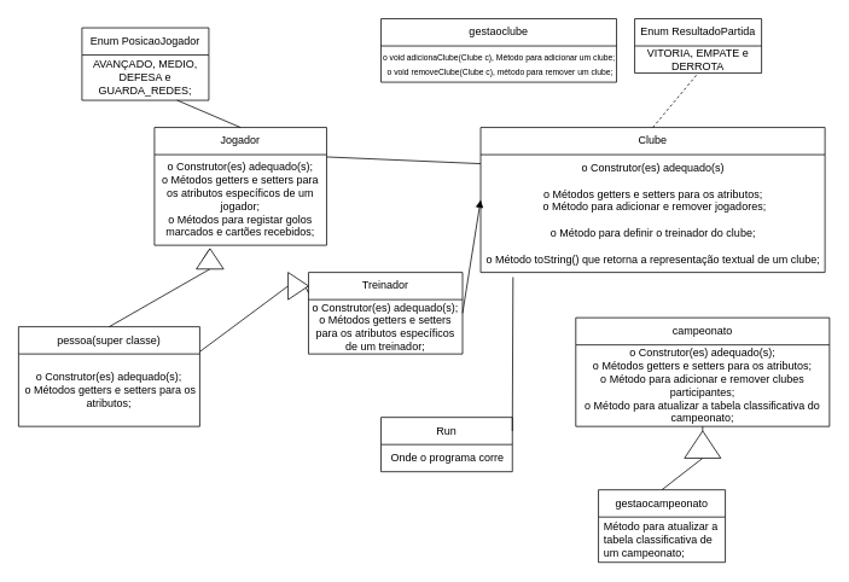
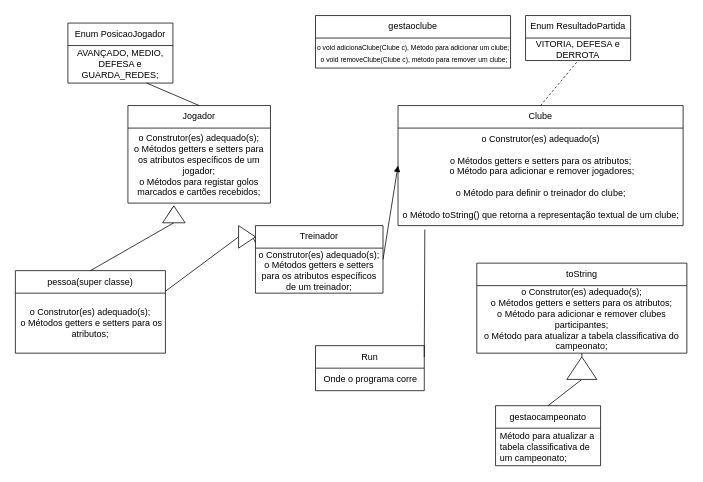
  <mxCell id="0" />
  <mxCell id="1" parent="0" />
  <mxCell id="2" value="Enum ResultadoPartida" style="swimlane;fontStyle=0;childLayout=stackLayout;horizontal=1;startSize=30;horizontalStack=0;resizeParent=1;resizeParentMax=0;resizeLast=0;collapsible=1;marginBottom=0;whiteSpace=wrap;html=1;" vertex="1" parent="1"><mxGeometry x="700" y="20" width="140" height="60" as="geometry" /></mxCell>
- <mxCell id="3" value=" VITORIA, EMPATE e DERROTA" style="text;html=1;strokeColor=none;fillColor=none;align=center;verticalAlign=middle;whiteSpace=wrap;rounded=0;" vertex="1" parent="2"><mxGeometry y="30" width="140" height="30" as="geometry" /></mxCell>
+ <mxCell id="3" value=" VITORIA, DEFESA e DERROTA" style="text;html=1;strokeColor=none;fillColor=none;align=center;verticalAlign=middle;whiteSpace=wrap;rounded=0;" vertex="1" parent="2"><mxGeometry y="30" width="140" height="30" as="geometry" /></mxCell>
  <mxCell id="4" value="Enum PosicaoJogador" style="swimlane;fontStyle=0;childLayout=stackLayout;horizontal=1;startSize=30;horizontalStack=0;resizeParent=1;resizeParentMax=0;resizeLast=0;collapsible=1;marginBottom=0;whiteSpace=wrap;html=1;" vertex="1" parent="1"><mxGeometry x="90" y="30" width="140" height="80" as="geometry" /></mxCell>
  <mxCell id="5" value=" AVANÇADO, MEDIO, DEFESA e GUARDA_REDES;" style="text;html=1;strokeColor=none;fillColor=none;align=center;verticalAlign=middle;whiteSpace=wrap;rounded=0;" vertex="1" parent="4"><mxGeometry y="30" width="140" height="50" as="geometry" /></mxCell>
  <mxCell id="6" value="Jogador" style="swimlane;fontStyle=0;childLayout=stackLayout;horizontal=1;startSize=30;horizontalStack=0;resizeParent=1;resizeParentMax=0;resizeLast=0;collapsible=1;marginBottom=0;whiteSpace=wrap;html=1;" vertex="1" parent="1"><mxGeometry x="170" y="140" width="190" height="130" as="geometry" /></mxCell>
  <mxCell id="7" value="o Construtor(es) adequado(s);&lt;br/&gt;o Métodos getters e setters para os atributos específicos de um jogador;&lt;br/&gt;o Métodos para registar golos marcados e cartões recebidos;" style="text;html=1;strokeColor=none;fillColor=none;align=center;verticalAlign=middle;whiteSpace=wrap;rounded=0;" vertex="1" parent="6"><mxGeometry y="30" width="190" height="100" as="geometry" /></mxCell>
  <mxCell id="8" value="Clube" style="swimlane;fontStyle=0;childLayout=stackLayout;horizontal=1;startSize=30;horizontalStack=0;resizeParent=1;resizeParentMax=0;resizeLast=0;collapsible=1;marginBottom=0;whiteSpace=wrap;html=1;" vertex="1" parent="1"><mxGeometry x="530" y="140" width="380" height="160" as="geometry" /></mxCell>
  <mxCell id="9" value="o Construtor(es) adequado(s)&lt;br/&gt;&lt;br&gt;o Métodos getters e setters para os atributos;&lt;br&gt;&amp;nbsp;o Método para adicionar e remover jogadores;&lt;br/&gt;&lt;br&gt;o Método para definir o treinador do clube;&lt;br/&gt;&lt;br&gt;o Método toString() que retorna a representação textual de um clube;" style="text;html=1;align=center;verticalAlign=middle;resizable=0;points=[];autosize=1;strokeColor=none;fillColor=none;" vertex="1" parent="8"><mxGeometry y="30" width="380" height="130" as="geometry" /></mxCell>
  <mxCell id="10" value="gestaoclube" style="swimlane;fontStyle=0;childLayout=stackLayout;horizontal=1;startSize=30;horizontalStack=0;resizeParent=1;resizeParentMax=0;resizeLast=0;collapsible=1;marginBottom=0;whiteSpace=wrap;html=1;" vertex="1" parent="1"><mxGeometry x="420" y="20" width="260" height="70" as="geometry" /></mxCell>
  <mxCell id="11" value="&lt;font style=&quot;font-size: 9px;&quot;&gt;o void adicionaClube(Clube c), Método para adicionar um clube;&lt;br&gt;&amp;nbsp;o void removeClube(Clube c), método para remover um clube;&lt;/font&gt;" style="text;html=1;align=center;verticalAlign=middle;resizable=0;points=[];autosize=1;strokeColor=none;fillColor=none;" vertex="1" parent="10"><mxGeometry y="30" width="260" height="40" as="geometry" /></mxCell>
  <mxCell id="12" value="pessoa(super classe)" style="swimlane;fontStyle=0;childLayout=stackLayout;horizontal=1;startSize=30;horizontalStack=0;resizeParent=1;resizeParentMax=0;resizeLast=0;collapsible=1;marginBottom=0;whiteSpace=wrap;html=1;" vertex="1" parent="1"><mxGeometry x="20" y="360" width="200" height="110" as="geometry" /></mxCell>
  <mxCell id="13" value="o Construtor(es) adequado(s);&lt;br&gt;&amp;nbsp;o Métodos getters e setters para os atributos;" style="text;html=1;strokeColor=none;fillColor=none;align=center;verticalAlign=middle;whiteSpace=wrap;rounded=0;" vertex="1" parent="12"><mxGeometry y="30" width="200" height="80" as="geometry" /></mxCell>
  <mxCell id="14" value="Treinador" style="swimlane;fontStyle=0;childLayout=stackLayout;horizontal=1;startSize=30;horizontalStack=0;resizeParent=1;resizeParentMax=0;resizeLast=0;collapsible=1;marginBottom=0;whiteSpace=wrap;html=1;" vertex="1" parent="1"><mxGeometry x="340" y="300" width="170" height="90" as="geometry" /></mxCell>
  <mxCell id="15" value="o Construtor(es) adequado(s);&lt;br/&gt;o Métodos getters e setters para os atributos específicos de um treinador;" style="text;html=1;strokeColor=none;fillColor=none;align=center;verticalAlign=middle;whiteSpace=wrap;rounded=0;" vertex="1" parent="14"><mxGeometry y="30" width="170" height="60" as="geometry" /></mxCell>
- <mxCell id="16" value="campeonato" style="swimlane;fontStyle=0;childLayout=stackLayout;horizontal=1;startSize=30;horizontalStack=0;resizeParent=1;resizeParentMax=0;resizeLast=0;collapsible=1;marginBottom=0;whiteSpace=wrap;html=1;" vertex="1" parent="1"><mxGeometry x="635" y="350" width="280" height="120" as="geometry" /></mxCell>
+ <mxCell id="16" value="toString" style="swimlane;fontStyle=0;childLayout=stackLayout;horizontal=1;startSize=30;horizontalStack=0;resizeParent=1;resizeParentMax=0;resizeLast=0;collapsible=1;marginBottom=0;whiteSpace=wrap;html=1;" vertex="1" parent="1"><mxGeometry x="635" y="350" width="280" height="120" as="geometry" /></mxCell>
  <mxCell id="17" value="o Construtor(es) adequado(s);&lt;br/&gt;o Métodos getters e setters para os atributos;&lt;br/&gt;o Método para adicionar e remover clubes participantes;&lt;br/&gt;o Método para atualizar a tabela classificativa do campeonato;" style="text;html=1;strokeColor=none;fillColor=none;align=center;verticalAlign=middle;whiteSpace=wrap;rounded=0;" vertex="1" parent="16"><mxGeometry y="30" width="280" height="90" as="geometry" /></mxCell>
  <mxCell id="18" value="" style="endArrow=none;html=1;rounded=0;entryX=0.75;entryY=1;entryDx=0;entryDy=0;exitX=0.5;exitY=0;exitDx=0;exitDy=0;" edge="1" parent="1" source="6" target="4"><mxGeometry width="50" height="50" relative="1" as="geometry"><mxPoint x="450" y="310" as="sourcePoint" /><mxPoint x="500" y="260" as="targetPoint" /></mxGeometry></mxCell>
  <mxCell id="19" value="" style="endArrow=none;html=1;rounded=0;entryX=1;entryY=0.5;entryDx=0;entryDy=0;exitX=0.5;exitY=0;exitDx=0;exitDy=0;" edge="1" parent="1" source="28" target="28"><mxGeometry width="50" height="50" relative="1" as="geometry"><mxPoint x="450" y="310" as="sourcePoint" /><mxPoint x="500" y="260" as="targetPoint" /></mxGeometry></mxCell>
  <mxCell id="20" value="" style="endArrow=none;html=1;rounded=0;exitX=1;exitY=0.25;exitDx=0;exitDy=0;entryX=0;entryY=0.25;entryDx=0;entryDy=0;" edge="1" parent="1" source="30" target="14"><mxGeometry width="50" height="50" relative="1" as="geometry"><mxPoint x="450" y="310" as="sourcePoint" /><mxPoint x="500" y="260" as="targetPoint" /><Array as="points" /></mxGeometry></mxCell>
  <mxCell id="21" value="" style="endArrow=none;html=1;rounded=0;entryX=0.5;entryY=1;entryDx=0;entryDy=0;exitX=0.5;exitY=0;exitDx=0;exitDy=0;dashed=1;" edge="1" parent="1" source="8" target="2"><mxGeometry width="50" height="50" relative="1" as="geometry"><mxPoint x="450" y="310" as="sourcePoint" /><mxPoint x="500" y="260" as="targetPoint" /></mxGeometry></mxCell>
  <mxCell id="22" value="" style="endArrow=block;html=1;rounded=0;exitX=1;exitY=0.5;exitDx=0;exitDy=0;entryX=0;entryY=0.5;entryDx=0;entryDy=0;" edge="1" parent="1" source="14" target="8"><mxGeometry width="50" height="50" relative="1" as="geometry"><mxPoint x="450" y="310" as="sourcePoint" /><mxPoint x="500" y="260" as="targetPoint" /></mxGeometry></mxCell>
- <mxCell id="23" value="" style="endArrow=none;html=1;rounded=0;exitX=1;exitY=0.25;exitDx=0;exitDy=0;entryX=0;entryY=0.25;entryDx=0;entryDy=0;" edge="1" parent="1" source="6" target="8"><mxGeometry width="50" height="50" relative="1" as="geometry"><mxPoint x="450" y="310" as="sourcePoint" /><mxPoint x="500" y="260" as="targetPoint" /></mxGeometry></mxCell>
  <mxCell id="24" value="Run" style="swimlane;fontStyle=0;childLayout=stackLayout;horizontal=1;startSize=30;horizontalStack=0;resizeParent=1;resizeParentMax=0;resizeLast=0;collapsible=1;marginBottom=0;whiteSpace=wrap;html=1;" vertex="1" parent="1"><mxGeometry x="420" y="460" width="145" height="60" as="geometry" /></mxCell>
  <mxCell id="25" value="Onde o programa corre" style="text;html=1;align=center;verticalAlign=middle;resizable=0;points=[];autosize=1;strokeColor=none;fillColor=none;" vertex="1" parent="24"><mxGeometry y="30" width="145" height="30" as="geometry" /></mxCell>
  <mxCell id="26" value="" style="endArrow=none;html=1;rounded=0;exitX=1;exitY=0.25;exitDx=0;exitDy=0;entryX=0.094;entryY=1.04;entryDx=0;entryDy=0;entryPerimeter=0;" edge="1" parent="1" source="24" target="9"><mxGeometry width="50" height="50" relative="1" as="geometry"><mxPoint x="450" y="310" as="sourcePoint" /><mxPoint x="600" y="210" as="targetPoint" /></mxGeometry></mxCell>
  <mxCell id="27" value="" style="endArrow=none;html=1;rounded=0;entryX=0;entryY=0.5;entryDx=0;entryDy=0;exitX=0.5;exitY=0;exitDx=0;exitDy=0;" edge="1" parent="1" source="12" target="28"><mxGeometry width="50" height="50" relative="1" as="geometry"><mxPoint x="140" y="240" as="sourcePoint" /><mxPoint x="240" y="200" as="targetPoint" /></mxGeometry></mxCell>
  <mxCell id="28" value="" style="triangle;whiteSpace=wrap;html=1;rotation=-90;" vertex="1" parent="1"><mxGeometry x="220" y="270" width="22.5" height="30" as="geometry" /></mxCell>
  <mxCell id="29" value="" style="endArrow=none;html=1;rounded=0;exitX=1;exitY=0.25;exitDx=0;exitDy=0;entryX=0;entryY=0.5;entryDx=0;entryDy=0;" edge="1" parent="1" source="12" target="30"><mxGeometry width="50" height="50" relative="1" as="geometry"><mxPoint x="210" y="255" as="sourcePoint" /><mxPoint x="300" y="255" as="targetPoint" /><Array as="points" /></mxGeometry></mxCell>
  <mxCell id="30" value="" style="triangle;whiteSpace=wrap;html=1;rotation=0;" vertex="1" parent="1"><mxGeometry x="317.5" y="300" width="22.5" height="30" as="geometry" /></mxCell>
  <mxCell id="31" value="gestaocampeonato" style="swimlane;fontStyle=0;childLayout=stackLayout;horizontal=1;startSize=30;horizontalStack=0;resizeParent=1;resizeParentMax=0;resizeLast=0;collapsible=1;marginBottom=0;whiteSpace=wrap;html=1;" vertex="1" parent="1"><mxGeometry x="660" y="540" width="140" height="80" as="geometry" /></mxCell>
  <mxCell id="32" value=" Método para atualizar a tabela classificativa de um campeonato;" style="text;strokeColor=none;fillColor=none;align=left;verticalAlign=middle;spacingLeft=4;spacingRight=4;overflow=hidden;points=[[0,0.5],[1,0.5]];portConstraint=eastwest;rotatable=0;whiteSpace=wrap;html=1;" vertex="1" parent="31"><mxGeometry y="30" width="140" height="50" as="geometry" /></mxCell>
  <mxCell id="33" value="" style="endArrow=none;html=1;rounded=0;entryX=0.5;entryY=1;entryDx=0;entryDy=0;" edge="1" parent="1" source="35" target="16"><mxGeometry width="50" height="50" relative="1" as="geometry"><mxPoint x="705" y="460" as="sourcePoint" /><mxPoint x="670" y="340" as="targetPoint" /><Array as="points" /></mxGeometry></mxCell>
  <mxCell id="34" value="" style="endArrow=none;html=1;rounded=0;entryX=0;entryY=0.5;entryDx=0;entryDy=0;exitX=0.5;exitY=0;exitDx=0;exitDy=0;" edge="1" parent="1" source="31" target="35"><mxGeometry width="50" height="50" relative="1" as="geometry"><mxPoint x="705" y="460" as="sourcePoint" /><mxPoint x="705" y="420" as="targetPoint" /><Array as="points" /></mxGeometry></mxCell>
  <mxCell id="35" value="" style="triangle;whiteSpace=wrap;html=1;rotation=-90;" vertex="1" parent="1"><mxGeometry x="760" y="470" width="30" height="40" as="geometry" /></mxCell>
